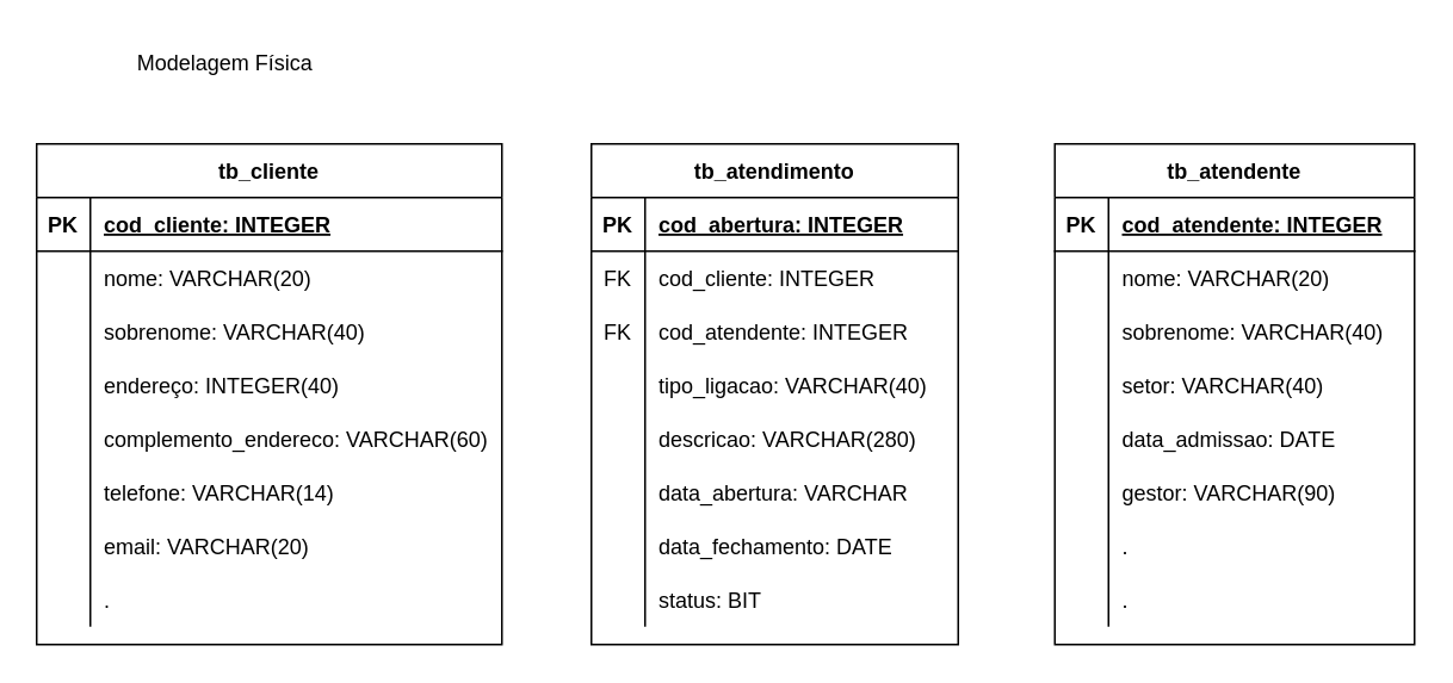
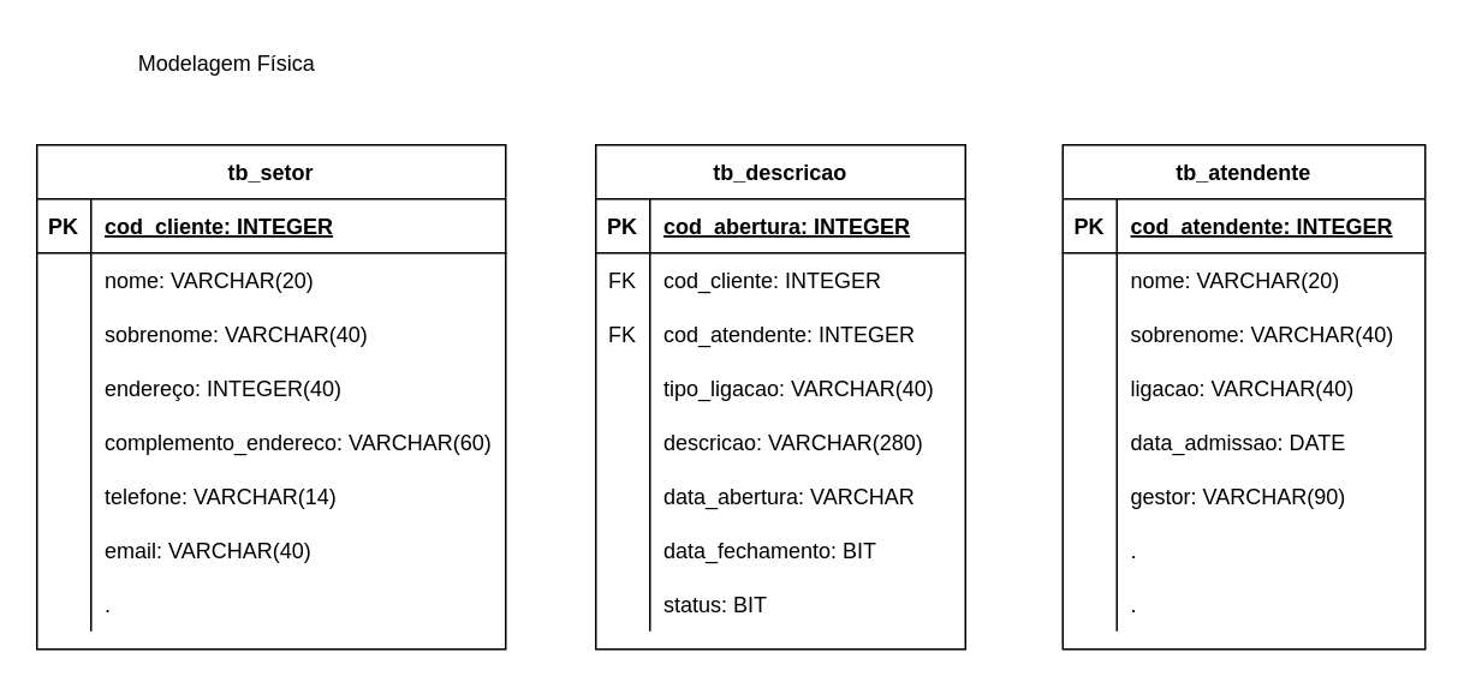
  <mxCell id="0" />
  <mxCell id="1" parent="0" />
  <mxCell id="2" value="Modelagem Física" style="text;html=1;align=center;verticalAlign=middle;resizable=0;points=[];autosize=1;strokeColor=none;fillColor=none;" parent="1" vertex="1"><mxGeometry x="65" y="20" width="120" height="30" as="geometry" /></mxCell>
- <mxCell id="3" value="tb_cliente" style="shape=table;startSize=30;container=1;collapsible=1;childLayout=tableLayout;fixedRows=1;rowLines=0;fontStyle=1;align=center;resizeLast=1;" parent="1" vertex="1"><mxGeometry x="20" y="80" width="260" height="280" as="geometry" /></mxCell>
+ <mxCell id="3" value="tb_setor" style="shape=table;startSize=30;container=1;collapsible=1;childLayout=tableLayout;fixedRows=1;rowLines=0;fontStyle=1;align=center;resizeLast=1;" parent="1" vertex="1"><mxGeometry x="20" y="80" width="260" height="280" as="geometry" /></mxCell>
  <mxCell id="4" value="" style="shape=tableRow;horizontal=0;startSize=0;swimlaneHead=0;swimlaneBody=0;fillColor=none;collapsible=0;dropTarget=0;points=[[0,0.5],[1,0.5]];portConstraint=eastwest;top=0;left=0;right=0;bottom=1;" parent="3" vertex="1"><mxGeometry y="30" width="260" height="30" as="geometry" /></mxCell>
  <mxCell id="5" value="PK" style="shape=partialRectangle;connectable=0;fillColor=none;top=0;left=0;bottom=0;right=0;fontStyle=1;overflow=hidden;" parent="4" vertex="1"><mxGeometry width="30" height="30" as="geometry"><mxRectangle width="30" height="30" as="alternateBounds" /></mxGeometry></mxCell>
  <mxCell id="6" value="cod_cliente: INTEGER" style="shape=partialRectangle;connectable=0;fillColor=none;top=0;left=0;bottom=0;right=0;align=left;spacingLeft=6;fontStyle=5;overflow=hidden;" parent="4" vertex="1"><mxGeometry x="30" width="230" height="30" as="geometry"><mxRectangle width="230" height="30" as="alternateBounds" /></mxGeometry></mxCell>
  <mxCell id="7" value="" style="shape=tableRow;horizontal=0;startSize=0;swimlaneHead=0;swimlaneBody=0;fillColor=none;collapsible=0;dropTarget=0;points=[[0,0.5],[1,0.5]];portConstraint=eastwest;top=0;left=0;right=0;bottom=0;" parent="3" vertex="1"><mxGeometry y="60" width="260" height="30" as="geometry" /></mxCell>
  <mxCell id="8" value="" style="shape=partialRectangle;connectable=0;fillColor=none;top=0;left=0;bottom=0;right=0;editable=1;overflow=hidden;" parent="7" vertex="1"><mxGeometry width="30" height="30" as="geometry"><mxRectangle width="30" height="30" as="alternateBounds" /></mxGeometry></mxCell>
  <mxCell id="9" value="nome: VARCHAR(20)" style="shape=partialRectangle;connectable=0;fillColor=none;top=0;left=0;bottom=0;right=0;align=left;spacingLeft=6;overflow=hidden;" parent="7" vertex="1"><mxGeometry x="30" width="230" height="30" as="geometry"><mxRectangle width="230" height="30" as="alternateBounds" /></mxGeometry></mxCell>
  <mxCell id="10" value="" style="shape=tableRow;horizontal=0;startSize=0;swimlaneHead=0;swimlaneBody=0;fillColor=none;collapsible=0;dropTarget=0;points=[[0,0.5],[1,0.5]];portConstraint=eastwest;top=0;left=0;right=0;bottom=0;" parent="3" vertex="1"><mxGeometry y="90" width="260" height="30" as="geometry" /></mxCell>
  <mxCell id="11" value="" style="shape=partialRectangle;connectable=0;fillColor=none;top=0;left=0;bottom=0;right=0;editable=1;overflow=hidden;" parent="10" vertex="1"><mxGeometry width="30" height="30" as="geometry"><mxRectangle width="30" height="30" as="alternateBounds" /></mxGeometry></mxCell>
  <mxCell id="12" value="sobrenome: VARCHAR(40)" style="shape=partialRectangle;connectable=0;fillColor=none;top=0;left=0;bottom=0;right=0;align=left;spacingLeft=6;overflow=hidden;" parent="10" vertex="1"><mxGeometry x="30" width="230" height="30" as="geometry"><mxRectangle width="230" height="30" as="alternateBounds" /></mxGeometry></mxCell>
  <mxCell id="13" value="" style="shape=tableRow;horizontal=0;startSize=0;swimlaneHead=0;swimlaneBody=0;fillColor=none;collapsible=0;dropTarget=0;points=[[0,0.5],[1,0.5]];portConstraint=eastwest;top=0;left=0;right=0;bottom=0;" parent="3" vertex="1"><mxGeometry y="120" width="260" height="30" as="geometry" /></mxCell>
  <mxCell id="14" value="" style="shape=partialRectangle;connectable=0;fillColor=none;top=0;left=0;bottom=0;right=0;editable=1;overflow=hidden;" parent="13" vertex="1"><mxGeometry width="30" height="30" as="geometry"><mxRectangle width="30" height="30" as="alternateBounds" /></mxGeometry></mxCell>
  <mxCell id="15" value="endereço: INTEGER(40)" style="shape=partialRectangle;connectable=0;fillColor=none;top=0;left=0;bottom=0;right=0;align=left;spacingLeft=6;overflow=hidden;" parent="13" vertex="1"><mxGeometry x="30" width="230" height="30" as="geometry"><mxRectangle width="230" height="30" as="alternateBounds" /></mxGeometry></mxCell>
  <mxCell id="16" value="" style="shape=tableRow;horizontal=0;startSize=0;swimlaneHead=0;swimlaneBody=0;fillColor=none;collapsible=0;dropTarget=0;points=[[0,0.5],[1,0.5]];portConstraint=eastwest;top=0;left=0;right=0;bottom=0;" parent="3" vertex="1"><mxGeometry y="150" width="260" height="30" as="geometry" /></mxCell>
  <mxCell id="17" value="" style="shape=partialRectangle;connectable=0;fillColor=none;top=0;left=0;bottom=0;right=0;editable=1;overflow=hidden;" parent="16" vertex="1"><mxGeometry width="30" height="30" as="geometry"><mxRectangle width="30" height="30" as="alternateBounds" /></mxGeometry></mxCell>
  <mxCell id="18" value="complemento_endereco: VARCHAR(60)" style="shape=partialRectangle;connectable=0;fillColor=none;top=0;left=0;bottom=0;right=0;align=left;spacingLeft=6;overflow=hidden;" parent="16" vertex="1"><mxGeometry x="30" width="230" height="30" as="geometry"><mxRectangle width="230" height="30" as="alternateBounds" /></mxGeometry></mxCell>
  <mxCell id="19" value="" style="shape=tableRow;horizontal=0;startSize=0;swimlaneHead=0;swimlaneBody=0;fillColor=none;collapsible=0;dropTarget=0;points=[[0,0.5],[1,0.5]];portConstraint=eastwest;top=0;left=0;right=0;bottom=0;" parent="3" vertex="1"><mxGeometry y="180" width="260" height="30" as="geometry" /></mxCell>
  <mxCell id="20" value="" style="shape=partialRectangle;connectable=0;fillColor=none;top=0;left=0;bottom=0;right=0;editable=1;overflow=hidden;" parent="19" vertex="1"><mxGeometry width="30" height="30" as="geometry"><mxRectangle width="30" height="30" as="alternateBounds" /></mxGeometry></mxCell>
  <mxCell id="21" value="telefone: VARCHAR(14)" style="shape=partialRectangle;connectable=0;fillColor=none;top=0;left=0;bottom=0;right=0;align=left;spacingLeft=6;overflow=hidden;" parent="19" vertex="1"><mxGeometry x="30" width="230" height="30" as="geometry"><mxRectangle width="230" height="30" as="alternateBounds" /></mxGeometry></mxCell>
  <mxCell id="22" value="" style="shape=tableRow;horizontal=0;startSize=0;swimlaneHead=0;swimlaneBody=0;fillColor=none;collapsible=0;dropTarget=0;points=[[0,0.5],[1,0.5]];portConstraint=eastwest;top=0;left=0;right=0;bottom=0;" parent="3" vertex="1"><mxGeometry y="210" width="260" height="30" as="geometry" /></mxCell>
  <mxCell id="23" value="" style="shape=partialRectangle;connectable=0;fillColor=none;top=0;left=0;bottom=0;right=0;editable=1;overflow=hidden;" parent="22" vertex="1"><mxGeometry width="30" height="30" as="geometry"><mxRectangle width="30" height="30" as="alternateBounds" /></mxGeometry></mxCell>
- <mxCell id="24" value="email: VARCHAR(20)" style="shape=partialRectangle;connectable=0;fillColor=none;top=0;left=0;bottom=0;right=0;align=left;spacingLeft=6;overflow=hidden;" parent="22" vertex="1"><mxGeometry x="30" width="230" height="30" as="geometry"><mxRectangle width="230" height="30" as="alternateBounds" /></mxGeometry></mxCell>
+ <mxCell id="24" value="email: VARCHAR(40)" style="shape=partialRectangle;connectable=0;fillColor=none;top=0;left=0;bottom=0;right=0;align=left;spacingLeft=6;overflow=hidden;" parent="22" vertex="1"><mxGeometry x="30" width="230" height="30" as="geometry"><mxRectangle width="230" height="30" as="alternateBounds" /></mxGeometry></mxCell>
  <mxCell id="25" value="" style="shape=tableRow;horizontal=0;startSize=0;swimlaneHead=0;swimlaneBody=0;fillColor=none;collapsible=0;dropTarget=0;points=[[0,0.5],[1,0.5]];portConstraint=eastwest;top=0;left=0;right=0;bottom=0;" parent="3" vertex="1"><mxGeometry y="240" width="260" height="30" as="geometry" /></mxCell>
  <mxCell id="26" value="" style="shape=partialRectangle;connectable=0;fillColor=none;top=0;left=0;bottom=0;right=0;editable=1;overflow=hidden;" parent="25" vertex="1"><mxGeometry width="30" height="30" as="geometry"><mxRectangle width="30" height="30" as="alternateBounds" /></mxGeometry></mxCell>
  <mxCell id="27" value="." style="shape=partialRectangle;connectable=0;fillColor=none;top=0;left=0;bottom=0;right=0;align=left;spacingLeft=6;overflow=hidden;" parent="25" vertex="1"><mxGeometry x="30" width="230" height="30" as="geometry"><mxRectangle width="230" height="30" as="alternateBounds" /></mxGeometry></mxCell>
- <mxCell id="28" value="tb_atendimento" style="shape=table;startSize=30;container=1;collapsible=1;childLayout=tableLayout;fixedRows=1;rowLines=0;fontStyle=1;align=center;resizeLast=1;" parent="1" vertex="1"><mxGeometry x="330" y="80" width="205" height="280" as="geometry" /></mxCell>
+ <mxCell id="28" value="tb_descricao" style="shape=table;startSize=30;container=1;collapsible=1;childLayout=tableLayout;fixedRows=1;rowLines=0;fontStyle=1;align=center;resizeLast=1;" parent="1" vertex="1"><mxGeometry x="330" y="80" width="205" height="280" as="geometry" /></mxCell>
  <mxCell id="29" value="" style="shape=tableRow;horizontal=0;startSize=0;swimlaneHead=0;swimlaneBody=0;fillColor=none;collapsible=0;dropTarget=0;points=[[0,0.5],[1,0.5]];portConstraint=eastwest;top=0;left=0;right=0;bottom=1;" parent="28" vertex="1"><mxGeometry y="30" width="205" height="30" as="geometry" /></mxCell>
  <mxCell id="30" value="PK" style="shape=partialRectangle;connectable=0;fillColor=none;top=0;left=0;bottom=0;right=0;fontStyle=1;overflow=hidden;" parent="29" vertex="1"><mxGeometry width="30" height="30" as="geometry"><mxRectangle width="30" height="30" as="alternateBounds" /></mxGeometry></mxCell>
  <mxCell id="31" value="cod_abertura: INTEGER" style="shape=partialRectangle;connectable=0;fillColor=none;top=0;left=0;bottom=0;right=0;align=left;spacingLeft=6;fontStyle=5;overflow=hidden;" parent="29" vertex="1"><mxGeometry x="30" width="175" height="30" as="geometry"><mxRectangle width="175" height="30" as="alternateBounds" /></mxGeometry></mxCell>
  <mxCell id="32" value="" style="shape=tableRow;horizontal=0;startSize=0;swimlaneHead=0;swimlaneBody=0;fillColor=none;collapsible=0;dropTarget=0;points=[[0,0.5],[1,0.5]];portConstraint=eastwest;top=0;left=0;right=0;bottom=0;" parent="28" vertex="1"><mxGeometry y="60" width="205" height="30" as="geometry" /></mxCell>
  <mxCell id="33" value="FK" style="shape=partialRectangle;connectable=0;fillColor=none;top=0;left=0;bottom=0;right=0;editable=1;overflow=hidden;" parent="32" vertex="1"><mxGeometry width="30" height="30" as="geometry"><mxRectangle width="30" height="30" as="alternateBounds" /></mxGeometry></mxCell>
  <mxCell id="34" value="cod_cliente: INTEGER" style="shape=partialRectangle;connectable=0;fillColor=none;top=0;left=0;bottom=0;right=0;align=left;spacingLeft=6;overflow=hidden;" parent="32" vertex="1"><mxGeometry x="30" width="175" height="30" as="geometry"><mxRectangle width="175" height="30" as="alternateBounds" /></mxGeometry></mxCell>
  <mxCell id="35" value="" style="shape=tableRow;horizontal=0;startSize=0;swimlaneHead=0;swimlaneBody=0;fillColor=none;collapsible=0;dropTarget=0;points=[[0,0.5],[1,0.5]];portConstraint=eastwest;top=0;left=0;right=0;bottom=0;" parent="28" vertex="1"><mxGeometry y="90" width="205" height="30" as="geometry" /></mxCell>
  <mxCell id="36" value="FK" style="shape=partialRectangle;connectable=0;fillColor=none;top=0;left=0;bottom=0;right=0;editable=1;overflow=hidden;" parent="35" vertex="1"><mxGeometry width="30" height="30" as="geometry"><mxRectangle width="30" height="30" as="alternateBounds" /></mxGeometry></mxCell>
  <mxCell id="37" value="cod_atendente: INTEGER" style="shape=partialRectangle;connectable=0;fillColor=none;top=0;left=0;bottom=0;right=0;align=left;spacingLeft=6;overflow=hidden;" parent="35" vertex="1"><mxGeometry x="30" width="175" height="30" as="geometry"><mxRectangle width="175" height="30" as="alternateBounds" /></mxGeometry></mxCell>
  <mxCell id="38" value="" style="shape=tableRow;horizontal=0;startSize=0;swimlaneHead=0;swimlaneBody=0;fillColor=none;collapsible=0;dropTarget=0;points=[[0,0.5],[1,0.5]];portConstraint=eastwest;top=0;left=0;right=0;bottom=0;" parent="28" vertex="1"><mxGeometry y="120" width="205" height="30" as="geometry" /></mxCell>
  <mxCell id="39" value="" style="shape=partialRectangle;connectable=0;fillColor=none;top=0;left=0;bottom=0;right=0;editable=1;overflow=hidden;" parent="38" vertex="1"><mxGeometry width="30" height="30" as="geometry"><mxRectangle width="30" height="30" as="alternateBounds" /></mxGeometry></mxCell>
  <mxCell id="40" value="tipo_ligacao: VARCHAR(40)" style="shape=partialRectangle;connectable=0;fillColor=none;top=0;left=0;bottom=0;right=0;align=left;spacingLeft=6;overflow=hidden;" parent="38" vertex="1"><mxGeometry x="30" width="175" height="30" as="geometry"><mxRectangle width="175" height="30" as="alternateBounds" /></mxGeometry></mxCell>
  <mxCell id="41" value="" style="shape=tableRow;horizontal=0;startSize=0;swimlaneHead=0;swimlaneBody=0;fillColor=none;collapsible=0;dropTarget=0;points=[[0,0.5],[1,0.5]];portConstraint=eastwest;top=0;left=0;right=0;bottom=0;" parent="28" vertex="1"><mxGeometry y="150" width="205" height="30" as="geometry" /></mxCell>
  <mxCell id="42" value="" style="shape=partialRectangle;connectable=0;fillColor=none;top=0;left=0;bottom=0;right=0;editable=1;overflow=hidden;" parent="41" vertex="1"><mxGeometry width="30" height="30" as="geometry"><mxRectangle width="30" height="30" as="alternateBounds" /></mxGeometry></mxCell>
  <mxCell id="43" value="descricao: VARCHAR(280)" style="shape=partialRectangle;connectable=0;fillColor=none;top=0;left=0;bottom=0;right=0;align=left;spacingLeft=6;overflow=hidden;" parent="41" vertex="1"><mxGeometry x="30" width="175" height="30" as="geometry"><mxRectangle width="175" height="30" as="alternateBounds" /></mxGeometry></mxCell>
  <mxCell id="44" value="" style="shape=tableRow;horizontal=0;startSize=0;swimlaneHead=0;swimlaneBody=0;fillColor=none;collapsible=0;dropTarget=0;points=[[0,0.5],[1,0.5]];portConstraint=eastwest;top=0;left=0;right=0;bottom=0;" parent="28" vertex="1"><mxGeometry y="180" width="205" height="30" as="geometry" /></mxCell>
  <mxCell id="45" value="" style="shape=partialRectangle;connectable=0;fillColor=none;top=0;left=0;bottom=0;right=0;editable=1;overflow=hidden;" parent="44" vertex="1"><mxGeometry width="30" height="30" as="geometry"><mxRectangle width="30" height="30" as="alternateBounds" /></mxGeometry></mxCell>
  <mxCell id="46" value="data_abertura: VARCHAR" style="shape=partialRectangle;connectable=0;fillColor=none;top=0;left=0;bottom=0;right=0;align=left;spacingLeft=6;overflow=hidden;" parent="44" vertex="1"><mxGeometry x="30" width="175" height="30" as="geometry"><mxRectangle width="175" height="30" as="alternateBounds" /></mxGeometry></mxCell>
  <mxCell id="47" value="" style="shape=tableRow;horizontal=0;startSize=0;swimlaneHead=0;swimlaneBody=0;fillColor=none;collapsible=0;dropTarget=0;points=[[0,0.5],[1,0.5]];portConstraint=eastwest;top=0;left=0;right=0;bottom=0;" parent="28" vertex="1"><mxGeometry y="210" width="205" height="30" as="geometry" /></mxCell>
  <mxCell id="48" value="" style="shape=partialRectangle;connectable=0;fillColor=none;top=0;left=0;bottom=0;right=0;editable=1;overflow=hidden;" parent="47" vertex="1"><mxGeometry width="30" height="30" as="geometry"><mxRectangle width="30" height="30" as="alternateBounds" /></mxGeometry></mxCell>
- <mxCell id="49" value="data_fechamento: DATE" style="shape=partialRectangle;connectable=0;fillColor=none;top=0;left=0;bottom=0;right=0;align=left;spacingLeft=6;overflow=hidden;" parent="47" vertex="1"><mxGeometry x="30" width="175" height="30" as="geometry"><mxRectangle width="175" height="30" as="alternateBounds" /></mxGeometry></mxCell>
+ <mxCell id="49" value="data_fechamento: BIT" style="shape=partialRectangle;connectable=0;fillColor=none;top=0;left=0;bottom=0;right=0;align=left;spacingLeft=6;overflow=hidden;" parent="47" vertex="1"><mxGeometry x="30" width="175" height="30" as="geometry"><mxRectangle width="175" height="30" as="alternateBounds" /></mxGeometry></mxCell>
  <mxCell id="50" value="" style="shape=tableRow;horizontal=0;startSize=0;swimlaneHead=0;swimlaneBody=0;fillColor=none;collapsible=0;dropTarget=0;points=[[0,0.5],[1,0.5]];portConstraint=eastwest;top=0;left=0;right=0;bottom=0;" parent="28" vertex="1"><mxGeometry y="240" width="205" height="30" as="geometry" /></mxCell>
  <mxCell id="51" value="" style="shape=partialRectangle;connectable=0;fillColor=none;top=0;left=0;bottom=0;right=0;editable=1;overflow=hidden;" parent="50" vertex="1"><mxGeometry width="30" height="30" as="geometry"><mxRectangle width="30" height="30" as="alternateBounds" /></mxGeometry></mxCell>
  <mxCell id="52" value="status: BIT" style="shape=partialRectangle;connectable=0;fillColor=none;top=0;left=0;bottom=0;right=0;align=left;spacingLeft=6;overflow=hidden;" parent="50" vertex="1"><mxGeometry x="30" width="175" height="30" as="geometry"><mxRectangle width="175" height="30" as="alternateBounds" /></mxGeometry></mxCell>
  <mxCell id="53" value="tb_atendente" style="shape=table;startSize=30;container=1;collapsible=1;childLayout=tableLayout;fixedRows=1;rowLines=0;fontStyle=1;align=center;resizeLast=1;" parent="1" vertex="1"><mxGeometry x="589" y="80" width="201" height="280" as="geometry" /></mxCell>
  <mxCell id="54" value="" style="shape=tableRow;horizontal=0;startSize=0;swimlaneHead=0;swimlaneBody=0;fillColor=none;collapsible=0;dropTarget=0;points=[[0,0.5],[1,0.5]];portConstraint=eastwest;top=0;left=0;right=0;bottom=1;" parent="53" vertex="1"><mxGeometry y="30" width="201" height="30" as="geometry" /></mxCell>
  <mxCell id="55" value="PK" style="shape=partialRectangle;connectable=0;fillColor=none;top=0;left=0;bottom=0;right=0;fontStyle=1;overflow=hidden;" parent="54" vertex="1"><mxGeometry width="30" height="30" as="geometry"><mxRectangle width="30" height="30" as="alternateBounds" /></mxGeometry></mxCell>
  <mxCell id="56" value="cod_atendente: INTEGER" style="shape=partialRectangle;connectable=0;fillColor=none;top=0;left=0;bottom=0;right=0;align=left;spacingLeft=6;fontStyle=5;overflow=hidden;" parent="54" vertex="1"><mxGeometry x="30" width="171" height="30" as="geometry"><mxRectangle width="171" height="30" as="alternateBounds" /></mxGeometry></mxCell>
  <mxCell id="57" value="" style="shape=tableRow;horizontal=0;startSize=0;swimlaneHead=0;swimlaneBody=0;fillColor=none;collapsible=0;dropTarget=0;points=[[0,0.5],[1,0.5]];portConstraint=eastwest;top=0;left=0;right=0;bottom=0;" parent="53" vertex="1"><mxGeometry y="60" width="201" height="30" as="geometry" /></mxCell>
  <mxCell id="58" value="" style="shape=partialRectangle;connectable=0;fillColor=none;top=0;left=0;bottom=0;right=0;editable=1;overflow=hidden;" parent="57" vertex="1"><mxGeometry width="30" height="30" as="geometry"><mxRectangle width="30" height="30" as="alternateBounds" /></mxGeometry></mxCell>
  <mxCell id="59" value="nome: VARCHAR(20)" style="shape=partialRectangle;connectable=0;fillColor=none;top=0;left=0;bottom=0;right=0;align=left;spacingLeft=6;overflow=hidden;" parent="57" vertex="1"><mxGeometry x="30" width="171" height="30" as="geometry"><mxRectangle width="171" height="30" as="alternateBounds" /></mxGeometry></mxCell>
  <mxCell id="60" value="" style="shape=tableRow;horizontal=0;startSize=0;swimlaneHead=0;swimlaneBody=0;fillColor=none;collapsible=0;dropTarget=0;points=[[0,0.5],[1,0.5]];portConstraint=eastwest;top=0;left=0;right=0;bottom=0;" parent="53" vertex="1"><mxGeometry y="90" width="201" height="30" as="geometry" /></mxCell>
  <mxCell id="61" value="" style="shape=partialRectangle;connectable=0;fillColor=none;top=0;left=0;bottom=0;right=0;editable=1;overflow=hidden;" parent="60" vertex="1"><mxGeometry width="30" height="30" as="geometry"><mxRectangle width="30" height="30" as="alternateBounds" /></mxGeometry></mxCell>
  <mxCell id="62" value="sobrenome: VARCHAR(40)" style="shape=partialRectangle;connectable=0;fillColor=none;top=0;left=0;bottom=0;right=0;align=left;spacingLeft=6;overflow=hidden;" parent="60" vertex="1"><mxGeometry x="30" width="171" height="30" as="geometry"><mxRectangle width="171" height="30" as="alternateBounds" /></mxGeometry></mxCell>
  <mxCell id="63" value="" style="shape=tableRow;horizontal=0;startSize=0;swimlaneHead=0;swimlaneBody=0;fillColor=none;collapsible=0;dropTarget=0;points=[[0,0.5],[1,0.5]];portConstraint=eastwest;top=0;left=0;right=0;bottom=0;" parent="53" vertex="1"><mxGeometry y="120" width="201" height="30" as="geometry" /></mxCell>
  <mxCell id="64" value="" style="shape=partialRectangle;connectable=0;fillColor=none;top=0;left=0;bottom=0;right=0;editable=1;overflow=hidden;" parent="63" vertex="1"><mxGeometry width="30" height="30" as="geometry"><mxRectangle width="30" height="30" as="alternateBounds" /></mxGeometry></mxCell>
- <mxCell id="65" value="setor: VARCHAR(40)" style="shape=partialRectangle;connectable=0;fillColor=none;top=0;left=0;bottom=0;right=0;align=left;spacingLeft=6;overflow=hidden;" parent="63" vertex="1"><mxGeometry x="30" width="171" height="30" as="geometry"><mxRectangle width="171" height="30" as="alternateBounds" /></mxGeometry></mxCell>
+ <mxCell id="65" value="ligacao: VARCHAR(40)" style="shape=partialRectangle;connectable=0;fillColor=none;top=0;left=0;bottom=0;right=0;align=left;spacingLeft=6;overflow=hidden;" parent="63" vertex="1"><mxGeometry x="30" width="171" height="30" as="geometry"><mxRectangle width="171" height="30" as="alternateBounds" /></mxGeometry></mxCell>
  <mxCell id="66" value="" style="shape=tableRow;horizontal=0;startSize=0;swimlaneHead=0;swimlaneBody=0;fillColor=none;collapsible=0;dropTarget=0;points=[[0,0.5],[1,0.5]];portConstraint=eastwest;top=0;left=0;right=0;bottom=0;" parent="53" vertex="1"><mxGeometry y="150" width="201" height="30" as="geometry" /></mxCell>
  <mxCell id="67" value="" style="shape=partialRectangle;connectable=0;fillColor=none;top=0;left=0;bottom=0;right=0;editable=1;overflow=hidden;" parent="66" vertex="1"><mxGeometry width="30" height="30" as="geometry"><mxRectangle width="30" height="30" as="alternateBounds" /></mxGeometry></mxCell>
  <mxCell id="68" value="data_admissao: DATE" style="shape=partialRectangle;connectable=0;fillColor=none;top=0;left=0;bottom=0;right=0;align=left;spacingLeft=6;overflow=hidden;" parent="66" vertex="1"><mxGeometry x="30" width="171" height="30" as="geometry"><mxRectangle width="171" height="30" as="alternateBounds" /></mxGeometry></mxCell>
  <mxCell id="69" value="" style="shape=tableRow;horizontal=0;startSize=0;swimlaneHead=0;swimlaneBody=0;fillColor=none;collapsible=0;dropTarget=0;points=[[0,0.5],[1,0.5]];portConstraint=eastwest;top=0;left=0;right=0;bottom=0;" parent="53" vertex="1"><mxGeometry y="180" width="201" height="30" as="geometry" /></mxCell>
  <mxCell id="70" value="" style="shape=partialRectangle;connectable=0;fillColor=none;top=0;left=0;bottom=0;right=0;editable=1;overflow=hidden;" parent="69" vertex="1"><mxGeometry width="30" height="30" as="geometry"><mxRectangle width="30" height="30" as="alternateBounds" /></mxGeometry></mxCell>
  <mxCell id="71" value="gestor: VARCHAR(90)" style="shape=partialRectangle;connectable=0;fillColor=none;top=0;left=0;bottom=0;right=0;align=left;spacingLeft=6;overflow=hidden;" parent="69" vertex="1"><mxGeometry x="30" width="171" height="30" as="geometry"><mxRectangle width="171" height="30" as="alternateBounds" /></mxGeometry></mxCell>
  <mxCell id="72" value="" style="shape=tableRow;horizontal=0;startSize=0;swimlaneHead=0;swimlaneBody=0;fillColor=none;collapsible=0;dropTarget=0;points=[[0,0.5],[1,0.5]];portConstraint=eastwest;top=0;left=0;right=0;bottom=0;" parent="53" vertex="1"><mxGeometry y="210" width="201" height="30" as="geometry" /></mxCell>
  <mxCell id="73" value="" style="shape=partialRectangle;connectable=0;fillColor=none;top=0;left=0;bottom=0;right=0;editable=1;overflow=hidden;" parent="72" vertex="1"><mxGeometry width="30" height="30" as="geometry"><mxRectangle width="30" height="30" as="alternateBounds" /></mxGeometry></mxCell>
  <mxCell id="74" value="." style="shape=partialRectangle;connectable=0;fillColor=none;top=0;left=0;bottom=0;right=0;align=left;spacingLeft=6;overflow=hidden;" parent="72" vertex="1"><mxGeometry x="30" width="171" height="30" as="geometry"><mxRectangle width="171" height="30" as="alternateBounds" /></mxGeometry></mxCell>
  <mxCell id="75" value="" style="shape=tableRow;horizontal=0;startSize=0;swimlaneHead=0;swimlaneBody=0;fillColor=none;collapsible=0;dropTarget=0;points=[[0,0.5],[1,0.5]];portConstraint=eastwest;top=0;left=0;right=0;bottom=0;" parent="53" vertex="1"><mxGeometry y="240" width="201" height="30" as="geometry" /></mxCell>
  <mxCell id="76" value="" style="shape=partialRectangle;connectable=0;fillColor=none;top=0;left=0;bottom=0;right=0;editable=1;overflow=hidden;" parent="75" vertex="1"><mxGeometry width="30" height="30" as="geometry"><mxRectangle width="30" height="30" as="alternateBounds" /></mxGeometry></mxCell>
  <mxCell id="77" value="." style="shape=partialRectangle;connectable=0;fillColor=none;top=0;left=0;bottom=0;right=0;align=left;spacingLeft=6;overflow=hidden;" parent="75" vertex="1"><mxGeometry x="30" width="171" height="30" as="geometry"><mxRectangle width="171" height="30" as="alternateBounds" /></mxGeometry></mxCell>
